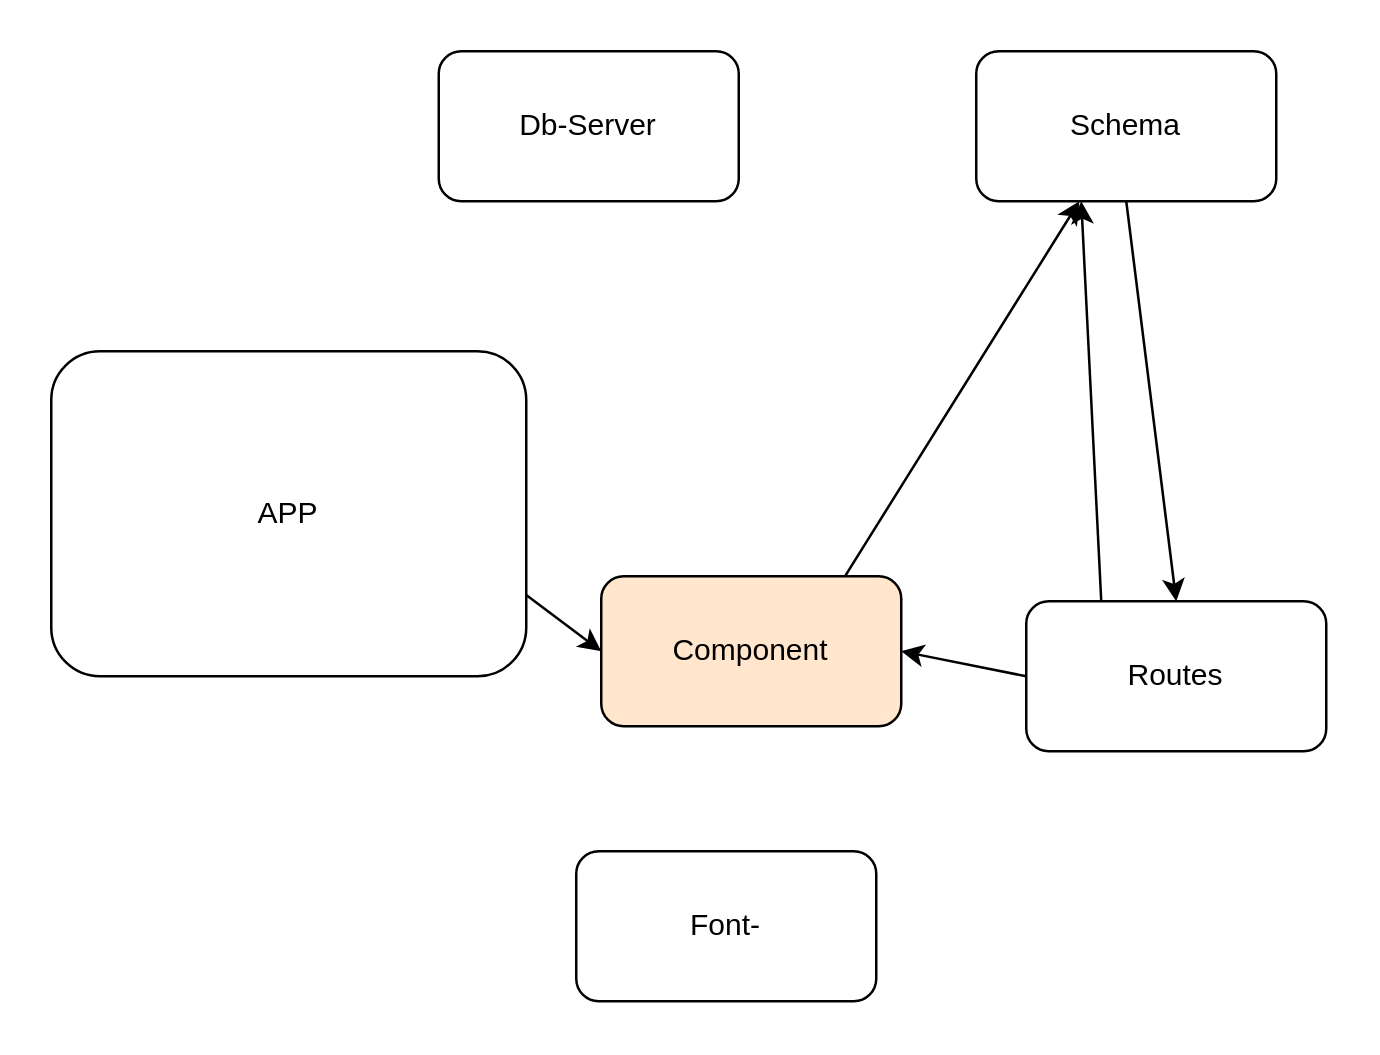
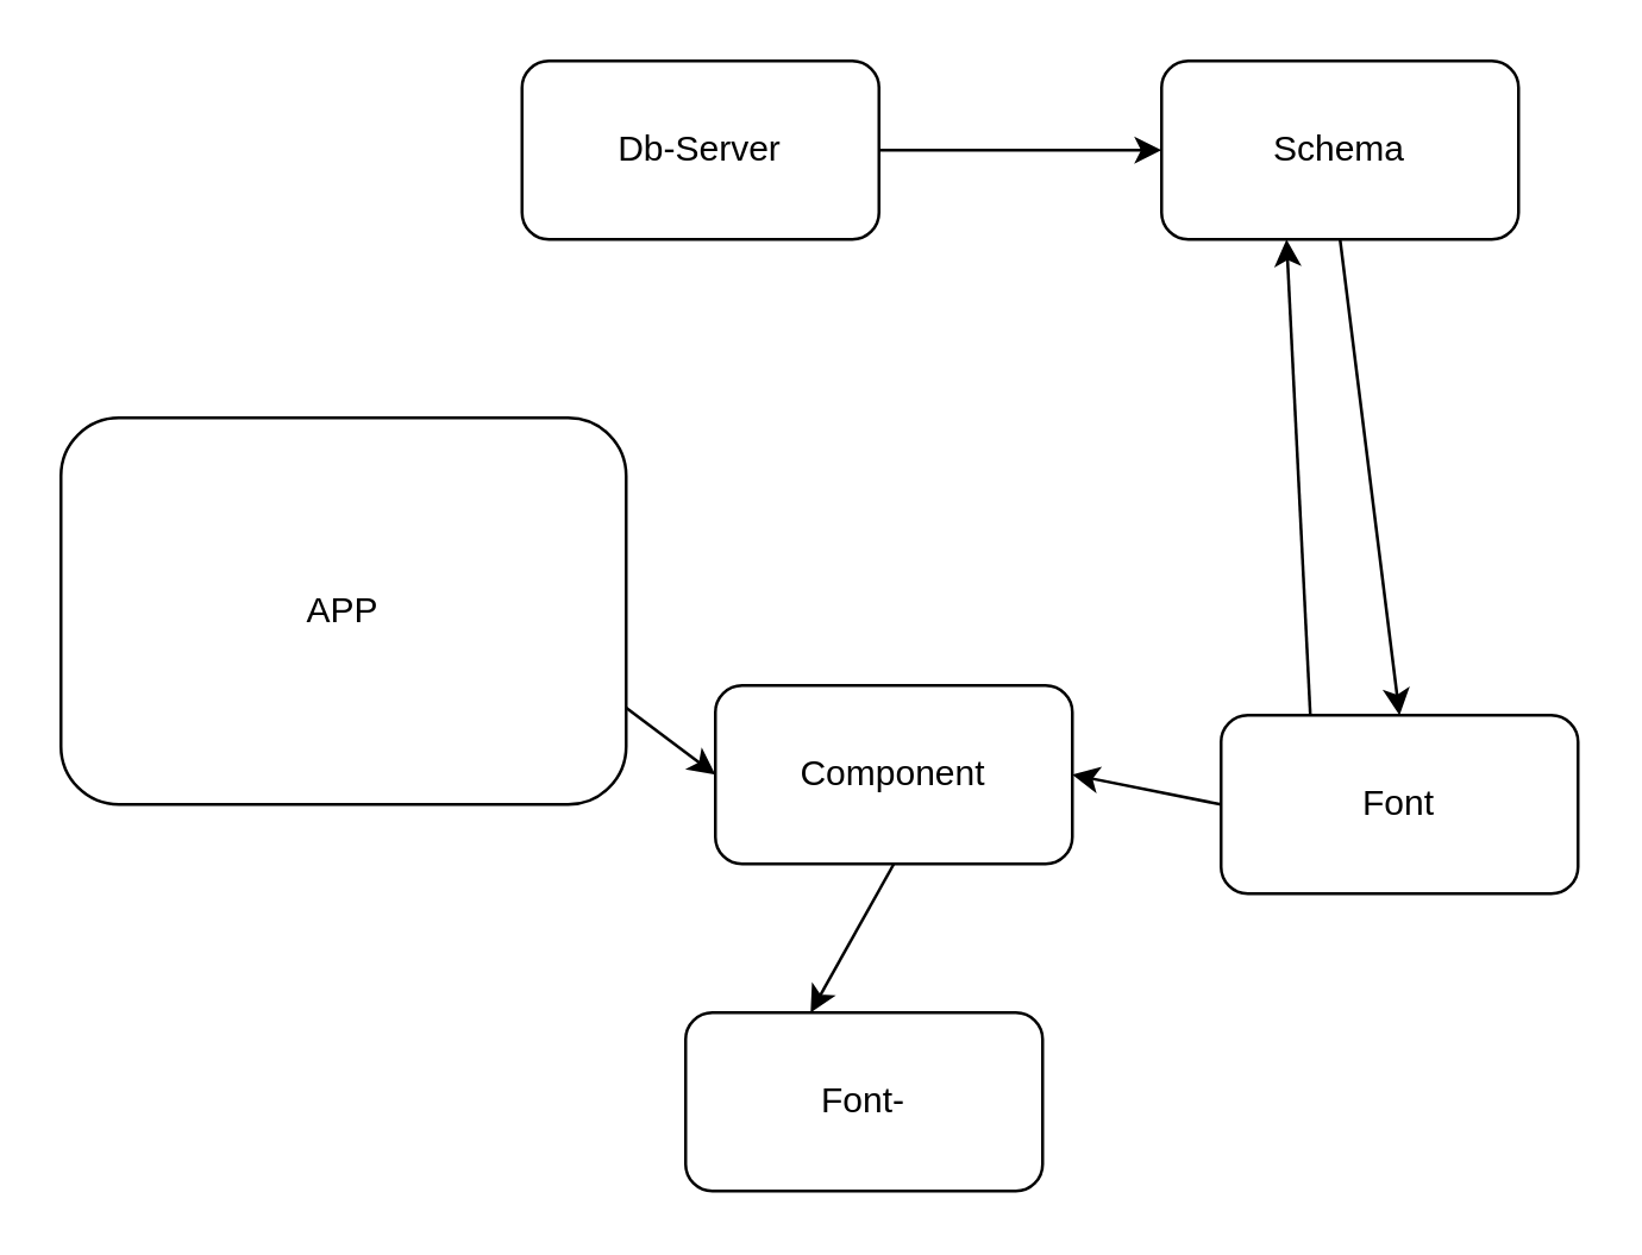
  <mxCell id="0" />
  <mxCell id="1" parent="0" />
  <mxCell id="2" style="edgeStyle=none;html=1;exitX=1;exitY=0.75;exitDx=0;exitDy=0;entryX=0;entryY=0.5;entryDx=0;entryDy=0;" parent="1" source="3" target="9" edge="1"><mxGeometry relative="1" as="geometry" /></mxCell>
  <mxCell id="3" value="APP" style="rounded=1;whiteSpace=wrap;html=1;" parent="1" vertex="1"><mxGeometry x="20" y="140" width="190" height="130" as="geometry" /></mxCell>
+ <mxCell id="4" style="edgeStyle=none;html=1;exitX=1;exitY=0.5;exitDx=0;exitDy=0;entryX=0;entryY=0.5;entryDx=0;entryDy=0;" parent="1" source="5" target="7" edge="1"><mxGeometry relative="1" as="geometry" /></mxCell>
  <mxCell id="5" value="Db-Server" style="rounded=1;whiteSpace=wrap;html=1;" parent="1" vertex="1"><mxGeometry x="175" y="20" width="120" height="60" as="geometry" /></mxCell>
  <mxCell id="6" style="edgeStyle=none;html=1;exitX=0.5;exitY=1;exitDx=0;exitDy=0;entryX=0.5;entryY=0;entryDx=0;entryDy=0;" parent="1" source="7" target="12" edge="1"><mxGeometry relative="1" as="geometry" /></mxCell>
  <mxCell id="7" value="Schema" style="rounded=1;whiteSpace=wrap;html=1;" parent="1" vertex="1"><mxGeometry x="390" y="20" width="120" height="60" as="geometry" /></mxCell>
- <mxCell id="8" style="edgeStyle=none;html=1;exitX=0.5;exitY=1;exitDx=0;exitDy=0;" parent="1" source="9" target="7" edge="1"><mxGeometry relative="1" as="geometry" /></mxCell>
- <mxCell id="9" value="Component" style="rounded=1;whiteSpace=wrap;html=1;fillColor=#ffe6cc;" parent="1" vertex="1"><mxGeometry x="240" y="230" width="120" height="60" as="geometry" /></mxCell>
+ <mxCell id="8" style="edgeStyle=none;html=1;exitX=0.5;exitY=1;exitDx=0;exitDy=0;entryX=0.35;entryY=0;entryDx=0;entryDy=0;entryPerimeter=0;" parent="1" source="9" target="13" edge="1"><mxGeometry relative="1" as="geometry" /></mxCell>
+ <mxCell id="9" value="Component" style="rounded=1;whiteSpace=wrap;html=1;" parent="1" vertex="1"><mxGeometry x="240" y="230" width="120" height="60" as="geometry" /></mxCell>
  <mxCell id="10" style="edgeStyle=none;html=1;exitX=0.25;exitY=0;exitDx=0;exitDy=0;entryX=0.35;entryY=1;entryDx=0;entryDy=0;entryPerimeter=0;" parent="1" source="12" target="7" edge="1"><mxGeometry relative="1" as="geometry" /></mxCell>
  <mxCell id="11" style="edgeStyle=none;html=1;exitX=0;exitY=0.5;exitDx=0;exitDy=0;entryX=1;entryY=0.5;entryDx=0;entryDy=0;" parent="1" source="12" target="9" edge="1"><mxGeometry relative="1" as="geometry" /></mxCell>
- <mxCell id="12" value="Routes&lt;br&gt;" style="rounded=1;whiteSpace=wrap;html=1;" parent="1" vertex="1"><mxGeometry x="410" y="240" width="120" height="60" as="geometry" /></mxCell>
+ <mxCell id="12" value="Font&lt;br&gt;" style="rounded=1;whiteSpace=wrap;html=1;" parent="1" vertex="1"><mxGeometry x="410" y="240" width="120" height="60" as="geometry" /></mxCell>
  <mxCell id="13" value="Font-" style="rounded=1;whiteSpace=wrap;html=1;" parent="1" vertex="1"><mxGeometry x="230" y="340" width="120" height="60" as="geometry" /></mxCell>
